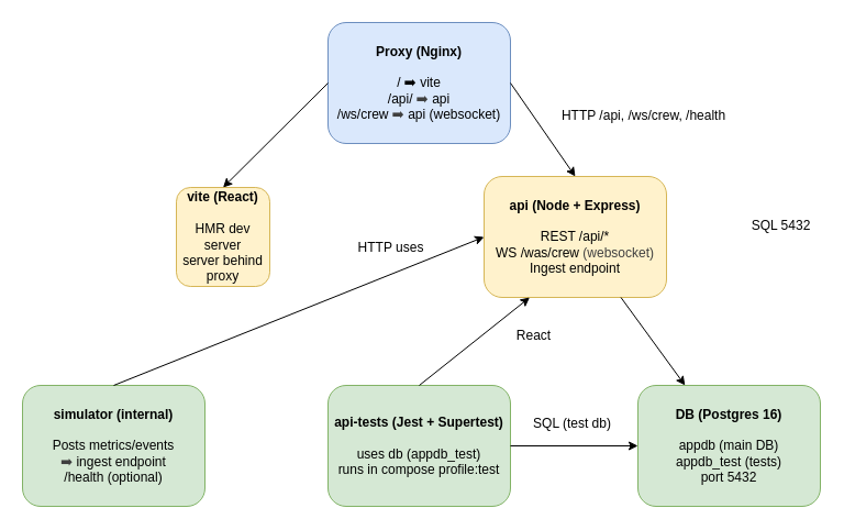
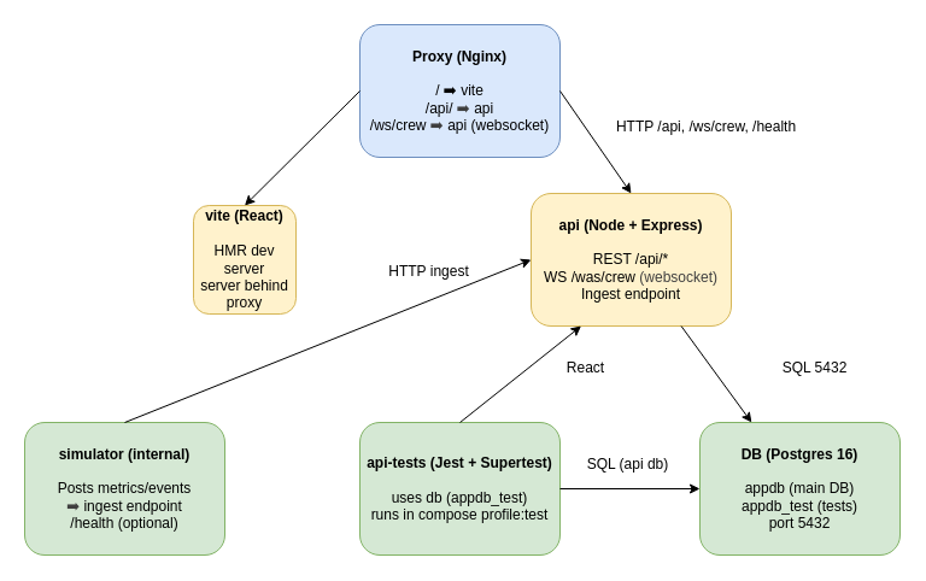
  <mxCell id="0" />
  <mxCell id="1" parent="0" />
  <mxCell id="2" value="&lt;b&gt;Proxy (Nginx)&lt;/b&gt;&lt;div&gt;&lt;b&gt;&lt;br&gt;&lt;/b&gt;&lt;div&gt;/ ➡️ vite&lt;/div&gt;&lt;div&gt;/api/&amp;nbsp;&lt;span style=&quot;color: rgb(63, 63, 63);&quot;&gt;➡️&lt;/span&gt;&amp;nbsp;api&lt;/div&gt;&lt;div&gt;/ws/crew&amp;nbsp;&lt;span style=&quot;color: rgb(63, 63, 63);&quot;&gt;➡️&lt;/span&gt;&amp;nbsp;api (websocket)&lt;/div&gt;&lt;/div&gt;" style="rounded=1;whiteSpace=wrap;html=1;fillColor=#dae8fc;strokeColor=#6c8ebf;" vertex="1" parent="1"><mxGeometry x="298" y="20" width="166" height="110" as="geometry" /></mxCell>
  <mxCell id="3" value="&lt;b&gt;vite (React)&lt;/b&gt;&lt;div&gt;&lt;b&gt;&lt;br&gt;&lt;/b&gt;&lt;div&gt;HMR dev server&lt;/div&gt;&lt;div&gt;server behind proxy&lt;/div&gt;&lt;/div&gt;" style="rounded=1;whiteSpace=wrap;html=1;fillColor=#fff2cc;strokeColor=#d6b656;" vertex="1" parent="1"><mxGeometry x="160" y="170" width="85" height="90" as="geometry" /></mxCell>
  <mxCell id="4" value="&lt;b&gt;api (Node + Express)&lt;/b&gt;&lt;div&gt;&lt;b&gt;&lt;br&gt;&lt;/b&gt;&lt;div&gt;REST /api/*&lt;/div&gt;&lt;div&gt;WS /was/crew&amp;nbsp;&lt;span style=&quot;color: rgb(63, 63, 63); background-color: transparent;&quot;&gt;(websocket)&lt;/span&gt;&lt;/div&gt;&lt;div&gt;Ingest endpoint&lt;/div&gt;&lt;/div&gt;" style="rounded=1;whiteSpace=wrap;html=1;fillColor=#fff2cc;strokeColor=#d6b656;" vertex="1" parent="1"><mxGeometry x="440" y="160" width="166" height="110" as="geometry" /></mxCell>
  <mxCell id="5" value="&lt;b&gt;simulator (internal)&lt;/b&gt;&lt;div&gt;&lt;b&gt;&lt;br&gt;&lt;/b&gt;&lt;div&gt;Posts metrics/events&lt;/div&gt;&lt;div&gt;&lt;span style=&quot;color: rgb(63, 63, 63);&quot;&gt;➡️&lt;/span&gt;&amp;nbsp;ingest endpoint&lt;/div&gt;&lt;div&gt;/health (optional)&lt;/div&gt;&lt;/div&gt;" style="rounded=1;whiteSpace=wrap;html=1;fillColor=#d5e8d4;strokeColor=#82b366;" vertex="1" parent="1"><mxGeometry x="20" y="350" width="166" height="110" as="geometry" /></mxCell>
  <mxCell id="6" value="&lt;b&gt;api-tests (Jest + Supertest)&lt;/b&gt;&lt;div&gt;&lt;b&gt;&lt;br&gt;&lt;/b&gt;&lt;/div&gt;&lt;div&gt;uses db (appdb_test)&lt;/div&gt;&lt;div&gt;runs in compose profile:test&lt;/div&gt;" style="rounded=1;whiteSpace=wrap;html=1;fillColor=#d5e8d4;strokeColor=#82b366;" vertex="1" parent="1"><mxGeometry x="298" y="350" width="166" height="110" as="geometry" /></mxCell>
  <mxCell id="7" value="&lt;b&gt;DB (Postgres 16)&lt;/b&gt;&lt;div&gt;&lt;br&gt;&lt;/div&gt;&lt;div&gt;appdb (main DB)&lt;/div&gt;&lt;div&gt;appdb_test (tests)&lt;/div&gt;&lt;div&gt;port 5432&lt;/div&gt;" style="rounded=1;whiteSpace=wrap;html=1;fillColor=#d5e8d4;strokeColor=#82b366;" vertex="1" parent="1"><mxGeometry x="580" y="350" width="166" height="110" as="geometry" /></mxCell>
  <mxCell id="8" value="" style="endArrow=classic;html=1;exitX=0.5;exitY=0;exitDx=0;exitDy=0;entryX=0;entryY=0.5;entryDx=0;entryDy=0;" edge="1" parent="1" source="5" target="4"><mxGeometry width="50" height="50" relative="1" as="geometry"><mxPoint x="410" y="340" as="sourcePoint" /><mxPoint x="460" y="290" as="targetPoint" /></mxGeometry></mxCell>
  <mxCell id="9" value="" style="endArrow=classic;html=1;exitX=0.5;exitY=0;exitDx=0;exitDy=0;entryX=0.25;entryY=1;entryDx=0;entryDy=0;" edge="1" parent="1" source="6" target="4"><mxGeometry width="50" height="50" relative="1" as="geometry"><mxPoint x="113" y="360" as="sourcePoint" /><mxPoint x="510" y="225" as="targetPoint" /></mxGeometry></mxCell>
  <mxCell id="10" value="" style="endArrow=classic;html=1;exitX=0.75;exitY=1;exitDx=0;exitDy=0;" edge="1" parent="1" source="4" target="7"><mxGeometry width="50" height="50" relative="1" as="geometry"><mxPoint x="391" y="360" as="sourcePoint" /><mxPoint x="552" y="280" as="targetPoint" /></mxGeometry></mxCell>
  <mxCell id="11" value="" style="endArrow=classic;html=1;exitX=0;exitY=0.5;exitDx=0;exitDy=0;entryX=0.5;entryY=0;entryDx=0;entryDy=0;" edge="1" parent="1" source="2" target="3"><mxGeometry width="50" height="50" relative="1" as="geometry"><mxPoint x="113" y="360" as="sourcePoint" /><mxPoint x="450" y="225" as="targetPoint" /></mxGeometry></mxCell>
  <mxCell id="12" value="" style="endArrow=classic;html=1;exitX=1;exitY=0.5;exitDx=0;exitDy=0;entryX=0.5;entryY=0;entryDx=0;entryDy=0;" edge="1" parent="1" source="2" target="4"><mxGeometry width="50" height="50" relative="1" as="geometry"><mxPoint x="308" y="85" as="sourcePoint" /><mxPoint x="235" y="180" as="targetPoint" /></mxGeometry></mxCell>
  <mxCell id="13" value="" style="endArrow=classic;html=1;exitX=1;exitY=0.5;exitDx=0;exitDy=0;entryX=0;entryY=0.5;entryDx=0;entryDy=0;" edge="1" parent="1" source="6" target="7"><mxGeometry width="50" height="50" relative="1" as="geometry"><mxPoint x="391" y="360" as="sourcePoint" /><mxPoint x="492" y="280" as="targetPoint" /></mxGeometry></mxCell>
  <mxCell id="14" value="HTTP /api, /ws/crew, /health" style="text;html=1;align=center;verticalAlign=middle;resizable=0;points=[];autosize=1;strokeColor=none;fillColor=none;" vertex="1" parent="1"><mxGeometry x="500" y="90" width="170" height="30" as="geometry" /></mxCell>
- <mxCell id="15" value="HTTP uses" style="text;html=1;align=center;verticalAlign=middle;resizable=0;points=[];autosize=1;strokeColor=none;fillColor=none;" vertex="1" parent="1"><mxGeometry x="310" y="210" width="90" height="30" as="geometry" /></mxCell>
+ <mxCell id="15" value="HTTP ingest" style="text;html=1;align=center;verticalAlign=middle;resizable=0;points=[];autosize=1;strokeColor=none;fillColor=none;" vertex="1" parent="1"><mxGeometry x="310" y="210" width="90" height="30" as="geometry" /></mxCell>
  <mxCell id="16" value="React" style="text;html=1;align=center;verticalAlign=middle;resizable=0;points=[];autosize=1;strokeColor=none;fillColor=none;" vertex="1" parent="1"><mxGeometry x="450" y="290" width="70" height="30" as="geometry" /></mxCell>
- <mxCell id="17" value="SQL 5432" style="text;html=1;align=center;verticalAlign=middle;resizable=0;points=[];autosize=1;strokeColor=none;fillColor=none;" vertex="1" parent="1"><mxGeometry x="670" y="190" width="80" height="30" as="geometry" /></mxCell>
- <mxCell id="18" value="SQL (test db)" style="text;html=1;align=center;verticalAlign=middle;resizable=0;points=[];autosize=1;strokeColor=none;fillColor=none;" vertex="1" parent="1"><mxGeometry x="475" y="370" width="90" height="30" as="geometry" /></mxCell>
+ <mxCell id="17" value="SQL 5432" style="text;html=1;align=center;verticalAlign=middle;resizable=0;points=[];autosize=1;strokeColor=none;fillColor=none;" vertex="1" parent="1"><mxGeometry x="635" y="290" width="80" height="30" as="geometry" /></mxCell>
+ <mxCell id="18" value="SQL (api db)" style="text;html=1;align=center;verticalAlign=middle;resizable=0;points=[];autosize=1;strokeColor=none;fillColor=none;" vertex="1" parent="1"><mxGeometry x="475" y="370" width="90" height="30" as="geometry" /></mxCell>
